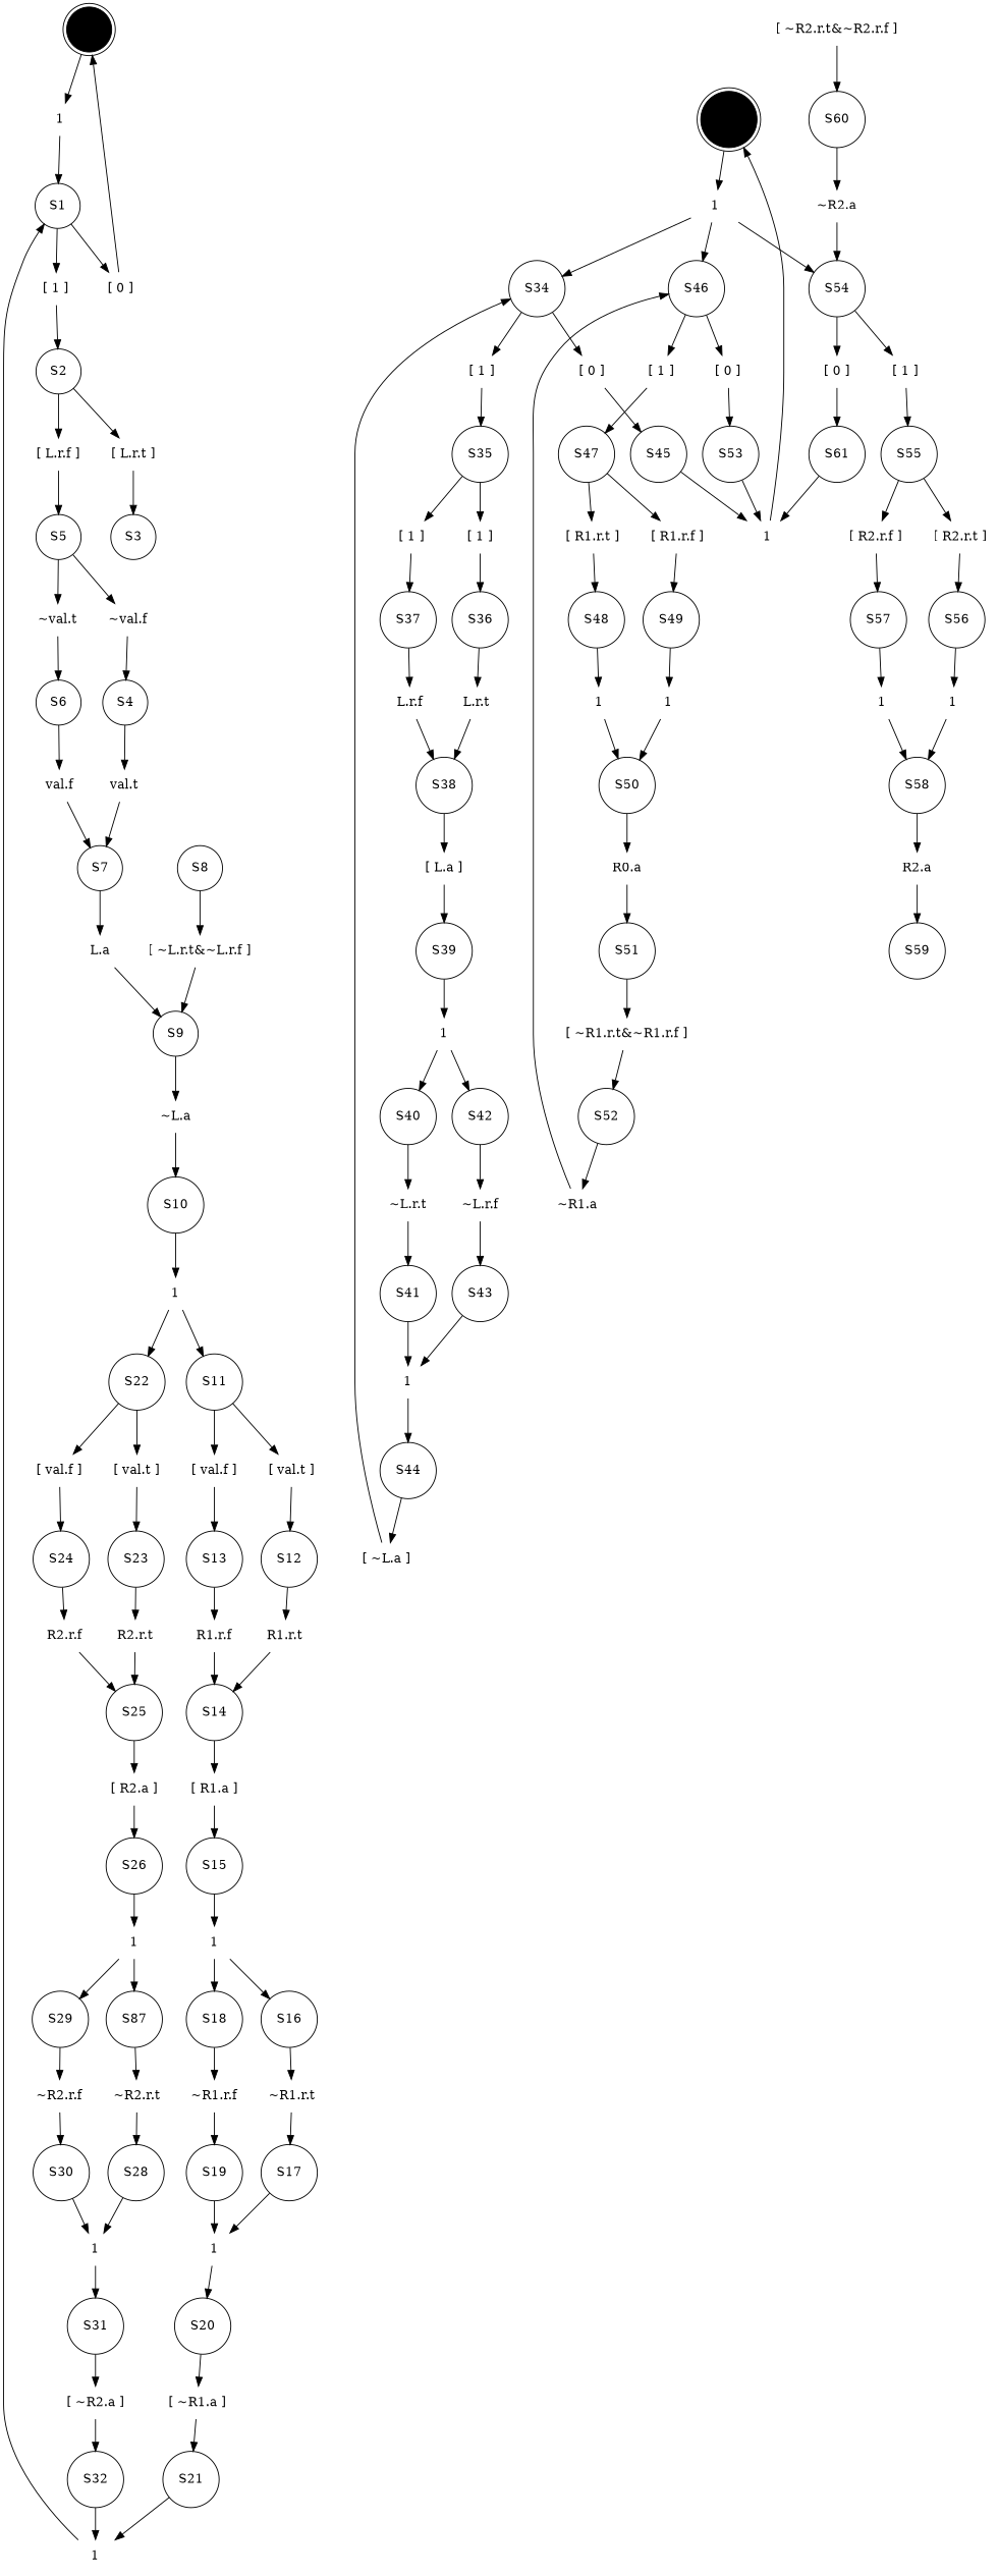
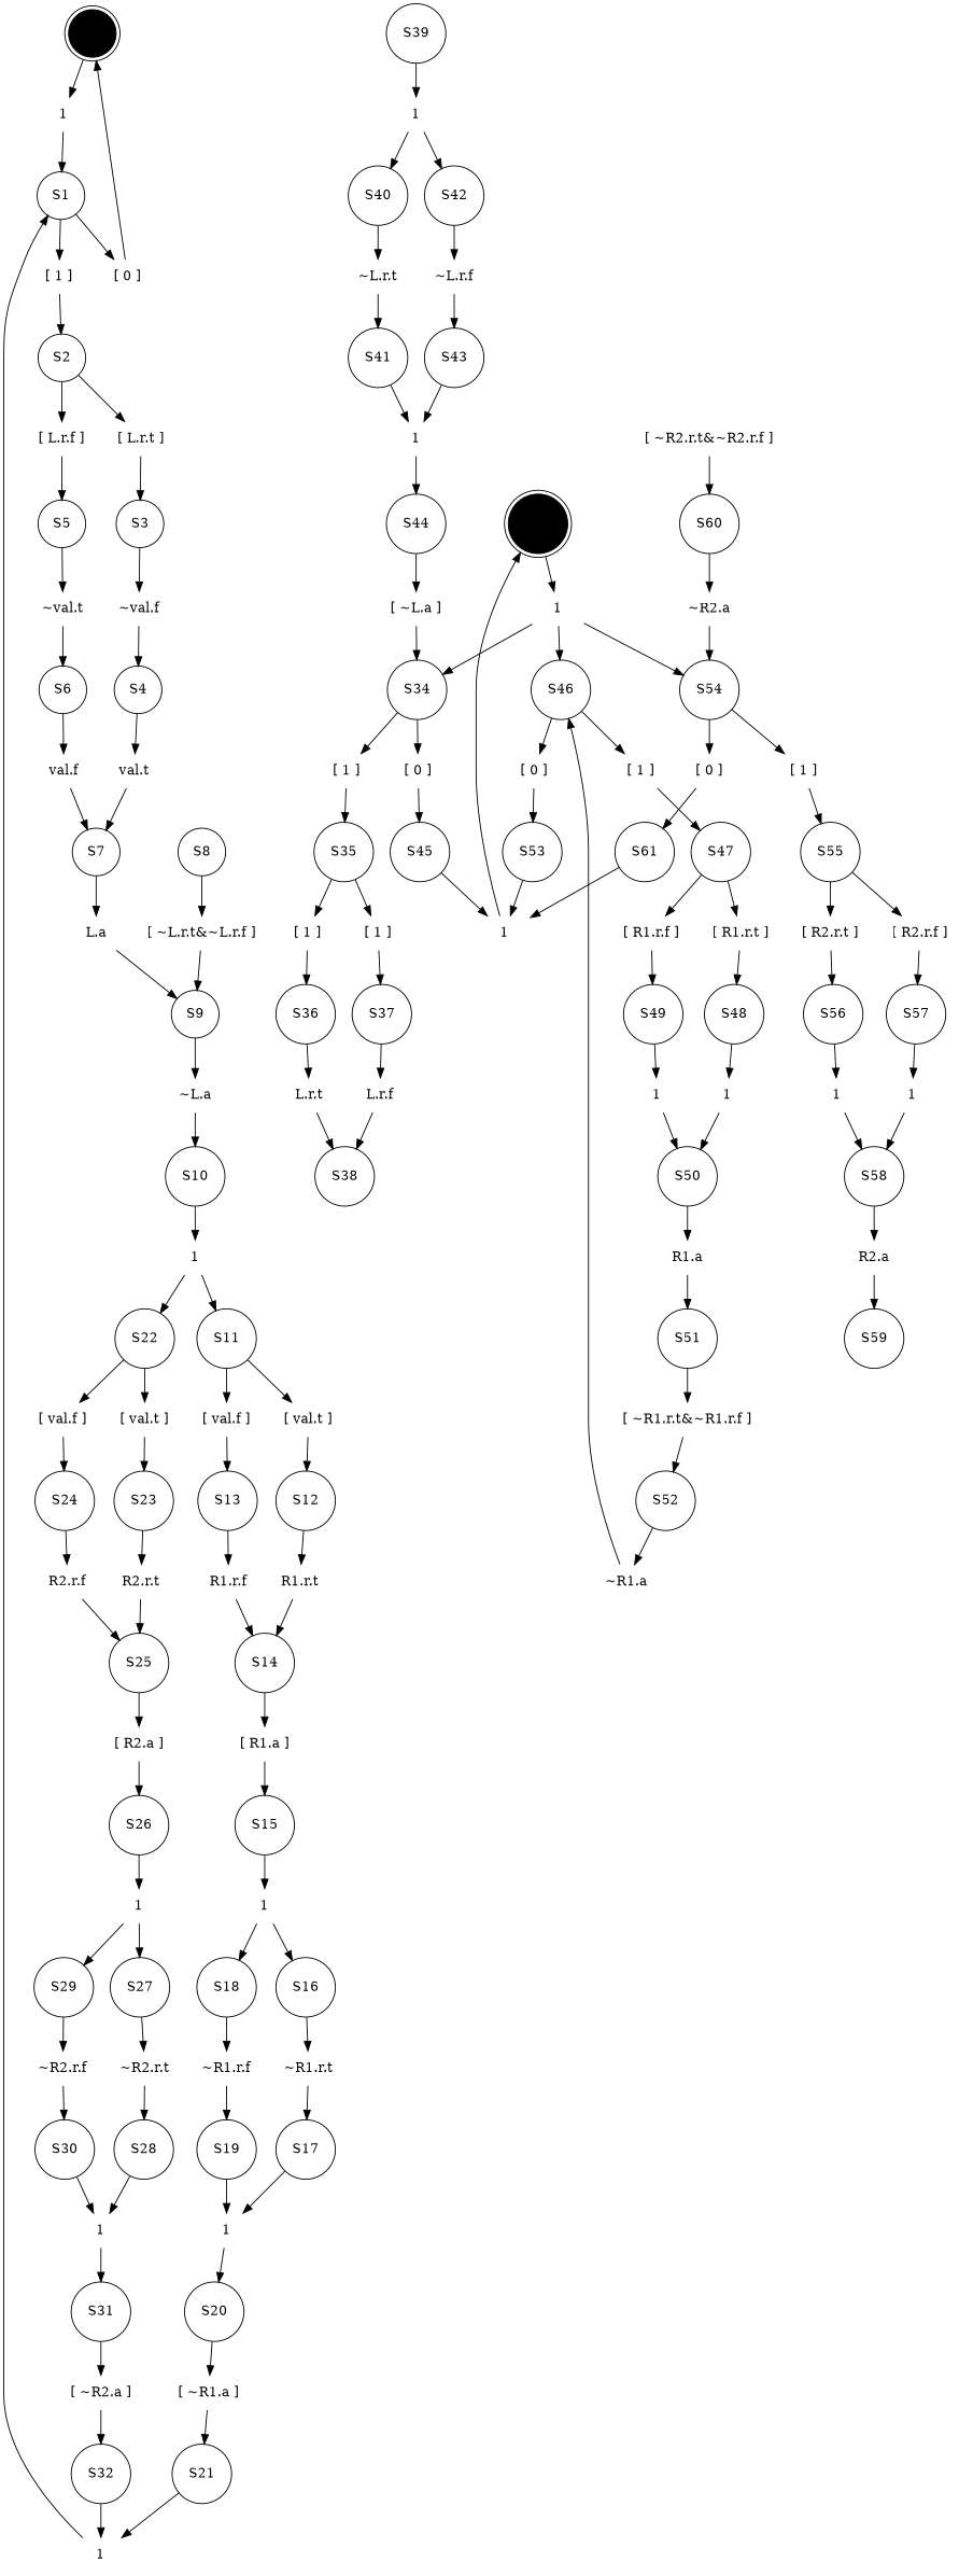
  digraph {
    node [shape=plaintext]
    S0 [fillcolor="#000000" peripheries=2 shape=circle style=filled width=0.15]
    n2 [label=1]
    S1 [shape=circle width=0.25]
    n4 [label="[ 1 ]"]
    n5 [label="[ 0 ]"]
    S2 [shape=circle width=0.25]
    n7 [label="[ L.r.t ]"]
    n8 [label="[ L.r.f ]"]
    S3 [shape=circle width=0.25]
    n10 [label="~val.f"]
    S4 [shape=circle width=0.25]
    n12 [label="val.t"]
    S7 [shape=circle width=0.25]
    S5 [shape=circle width=0.25]
    n15 [label="~val.t"]
    S6 [shape=circle width=0.25]
    n17 [label="val.f"]
    n18 [label="L.a"]
    S8 [shape=circle width=0.25]
    n20 [label="[ ~L.r.t&~L.r.f ]"]
    S9 [shape=circle width=0.25]
    n22 [label="~L.a"]
    S10 [shape=circle width=0.25]
    n24 [label=1]
    S11 [shape=circle width=0.25]
    S22 [shape=circle width=0.25]
    n27 [label="[ val.t ]"]
    n28 [label="[ val.f ]"]
    S12 [shape=circle width=0.25]
    n30 [label="R1.r.t"]
    S14 [shape=circle width=0.25]
    S13 [shape=circle width=0.25]
    n33 [label="R1.r.f"]
    n34 [label="[ R1.a ]"]
    S15 [shape=circle width=0.25]
    n36 [label=1]
    S16 [shape=circle width=0.25]
    S18 [shape=circle width=0.25]
    n39 [label="~R1.r.t"]
    S17 [shape=circle width=0.25]
    n41 [label=1]
    n42 [label="~R1.r.f"]
    S19 [shape=circle width=0.25]
    S20 [shape=circle width=0.25]
    n45 [label="[ ~R1.a ]"]
    S21 [shape=circle width=0.25]
    n47 [label=1]
    n48 [label="[ val.t ]"]
    n49 [label="[ val.f ]"]
    S23 [shape=circle width=0.25]
    n51 [label="R2.r.t"]
    S25 [shape=circle width=0.25]
    S24 [shape=circle width=0.25]
    n54 [label="R2.r.f"]
    n55 [label="[ R2.a ]"]
    S26 [shape=circle width=0.25]
    n57 [label=1]
-   S27 [shape=circle width=0.25 label=S87]
+   S27 [shape=circle width=0.25]
    S29 [shape=circle width=0.25]
    n60 [label="~R2.r.t"]
    S28 [shape=circle width=0.25]
    n62 [label=1]
    n63 [label="~R2.r.f"]
    S30 [shape=circle width=0.25]
    S31 [shape=circle width=0.25]
    n66 [label="[ ~R2.a ]"]
    S32 [shape=circle width=0.25]
    S33 [fillcolor="#000000" peripheries=2 shape=circle style=filled width=0.15]
    n69 [label=1]
    S34 [shape=circle width=0.25]
    S46 [shape=circle width=0.25]
    S54 [shape=circle width=0.25]
    n73 [label="[ 1 ]"]
    n74 [label="[ 0 ]"]
    S35 [shape=circle width=0.25]
    n76 [label="[ 1 ]"]
    n77 [label="[ 1 ]"]
    S36 [shape=circle width=0.25]
    n79 [label="L.r.t"]
    S38 [shape=circle width=0.25]
    S37 [shape=circle width=0.25]
    n82 [label="L.r.f"]
-   n83 [label="[ L.a ]"]
    S39 [shape=circle width=0.25]
    n85 [label=1]
    S40 [shape=circle width=0.25]
    S42 [shape=circle width=0.25]
    n88 [label="~L.r.t"]
    S41 [shape=circle width=0.25]
    n90 [label=1]
    n91 [label="~L.r.f"]
    S43 [shape=circle width=0.25]
    S44 [shape=circle width=0.25]
    n94 [label="[ ~L.a ]"]
    S45 [shape=circle width=0.25]
    n96 [label=1]
    n97 [label="[ 1 ]"]
    n98 [label="[ 0 ]"]
    S47 [shape=circle width=0.25]
    n100 [label="[ R1.r.t ]"]
    n101 [label="[ R1.r.f ]"]
    S48 [shape=circle width=0.25]
    n103 [label=1]
    S50 [shape=circle width=0.25]
    S49 [shape=circle width=0.25]
    n106 [label=1]
-   n107 [label="R0.a"]
+   n107 [label="R1.a"]
    S51 [shape=circle width=0.25]
    n109 [label="[ ~R1.r.t&~R1.r.f ]"]
    S52 [shape=circle width=0.25]
    n111 [label="~R1.a"]
    S53 [shape=circle width=0.25]
    n113 [label="[ 1 ]"]
    n114 [label="[ 0 ]"]
    S55 [shape=circle width=0.25]
    n116 [label="[ R2.r.t ]"]
    n117 [label="[ R2.r.f ]"]
    S56 [shape=circle width=0.25]
    n119 [label=1]
    S58 [shape=circle width=0.25]
    S57 [shape=circle width=0.25]
    n122 [label=1]
    n123 [label="R2.a"]
    S59 [shape=circle width=0.25]
    n125 [label="[ ~R2.r.t&~R2.r.f ]"]
    S60 [shape=circle width=0.25]
    n127 [label="~R2.a"]
    S61 [shape=circle width=0.25]
    subgraph sub_1 {
      elaborate=true
      reset="~L.r.t&~L.r.f&~L.a&~R1.r.t&~R1.r.f&~R1.a&~R2.r.t&~R2.r.f&~R2.a&~val.t&~val.f"
      type=local
      variables="L.r.t,L.r.f,L.a,R1.r.t,R1.r.f,R1.a,R2.r.t,R2.r.f,R2.a,val.t,val.f"
      S0
      n2
      S1
      n4
      n5
      S2
      n7
      n8
      S3
      n10
      S4
      n12
      S7
      S5
      n15
      S6
      n17
      n18
      S8
      n20
      S9
      n22
      S10
      n24
      S11
      S22
      n27
      n28
      S12
      n30
      S14
      S13
      n33
      n34
      S15
      n36
      S16
      S18
      n39
      S17
      n41
      n42
      S19
      S20
      n45
      S21
      n47
      n48
      n49
      S23
      n51
      S25
      S24
      n54
      n55
      S26
      n57
      S27
      S29
      n60
      S28
      n62
      n63
      S30
      S31
      n66
      S32
    }
    subgraph sub_2 {
      elaborate=false
      reset="~L.r.t&~L.r.f&~L.a&~R1.r.t&~R1.r.f&~R1.a&~R2.r.t&~R2.r.f&~R2.a"
      type=remote
      variables="L.r.t,L.r.f,L.a,R1.r.t,R1.r.f,R1.a,R2.r.t,R2.r.f,R2.a,_var0.t,_var0.f,_var1.t,_var1.f,_var2.t,_var2.f"
      S33
      n69
      S34
      S46
      S54
      n73
      n74
      S35
      n76
      n77
      S36
      n79
      S38
      S37
      n82
-     n83
      S39
      n85
      S40
      S42
      n88
      S41
      n90
      n91
      S43
      S44
      n94
      S45
      n96
      n97
      n98
      S47
      n100
      n101
      S48
      n103
      S50
      S49
      n106
      n107
      S51
      n109
      S52
      n111
      S53
      n113
      n114
      S55
      n116
      n117
      S56
      n119
      S58
      S57
      n122
      n123
      S59
      n125
      S60
      n127
      S61
    }
    S0 -> n2
    n2 -> S1
    S1 -> n4
    S1 -> n5
    n4 -> S2
    n5 -> S0
    S2 -> n7
    S2 -> n8
    n7 -> S3
    n8 -> S5
-   S5 -> n10
+   S3 -> n10
    n10 -> S4
    S4 -> n12
    n12 -> S7
    S7 -> n18
    S5 -> n15
    n15 -> S6
    S6 -> n17
    n17 -> S7
    n18 -> S9
    S8 -> n20
    n20 -> S9
    S9 -> n22
    n22 -> S10
    S10 -> n24
    n24 -> S11
    n24 -> S22
    S11 -> n27
    S11 -> n28
    S22 -> n48
    S22 -> n49
    n27 -> S12
    n28 -> S13
    S12 -> n30
    n30 -> S14
    S14 -> n34
    S13 -> n33
    n33 -> S14
    n34 -> S15
    S15 -> n36
    n36 -> S16
    n36 -> S18
    S16 -> n39
    S18 -> n42
    n39 -> S17
    S17 -> n41
    n41 -> S20
    n42 -> S19
    S19 -> n41
    S20 -> n45
    n45 -> S21
    S21 -> n47
    n47 -> S1
    n48 -> S23
    n49 -> S24
    S23 -> n51
    n51 -> S25
    S25 -> n55
    S24 -> n54
    n54 -> S25
    n55 -> S26
    S26 -> n57
    n57 -> S27
    n57 -> S29
    S27 -> n60
    S29 -> n63
    n60 -> S28
    S28 -> n62
    n62 -> S31
    n63 -> S30
    S30 -> n62
    S31 -> n66
    n66 -> S32
    S32 -> n47
    S33 -> n69
    n69 -> S34
    n69 -> S46
    n69 -> S54
    S34 -> n73
    S34 -> n74
    S46 -> n97
    S46 -> n98
    S54 -> n113
    S54 -> n114
    n73 -> S35
    n74 -> S45
    S35 -> n76
    S35 -> n77
    n76 -> S36
    n77 -> S37
    S36 -> n79
    n79 -> S38
-   S38 -> n83
    S37 -> n82
    n82 -> S38
-   n83 -> S39
    S39 -> n85
    n85 -> S40
    n85 -> S42
    S40 -> n88
    S42 -> n91
    n88 -> S41
    S41 -> n90
    n90 -> S44
    n91 -> S43
    S43 -> n90
    S44 -> n94
    n94 -> S34
    S45 -> n96
    n96 -> S33
    n97 -> S47
    n98 -> S53
    S47 -> n100
    S47 -> n101
    n100 -> S48
    n101 -> S49
    S48 -> n103
    n103 -> S50
    S50 -> n107
    S49 -> n106
    n106 -> S50
    n107 -> S51
    S51 -> n109
    n109 -> S52
    S52 -> n111
    n111 -> S46
    S53 -> n96
    n113 -> S55
    n114 -> S61
    S55 -> n116
    S55 -> n117
    n116 -> S56
    n117 -> S57
    S56 -> n119
    n119 -> S58
    S58 -> n123
    S57 -> n122
    n122 -> S58
    n123 -> S59
    n125 -> S60
    S60 -> n127
    n127 -> S54
    S61 -> n96
  }
